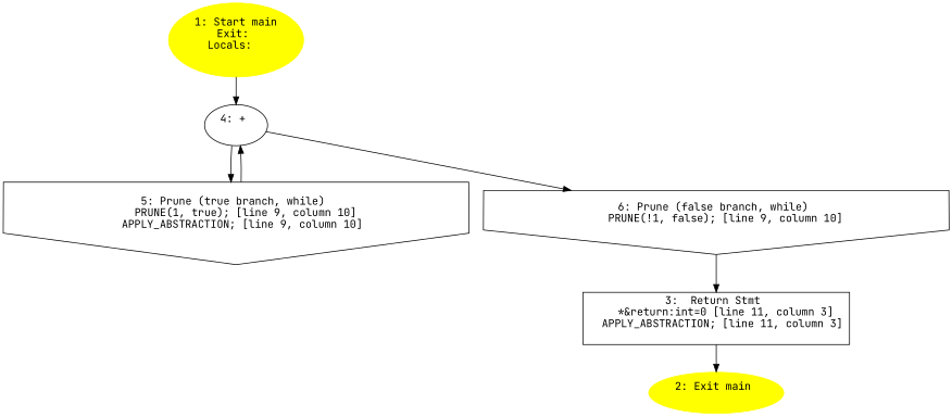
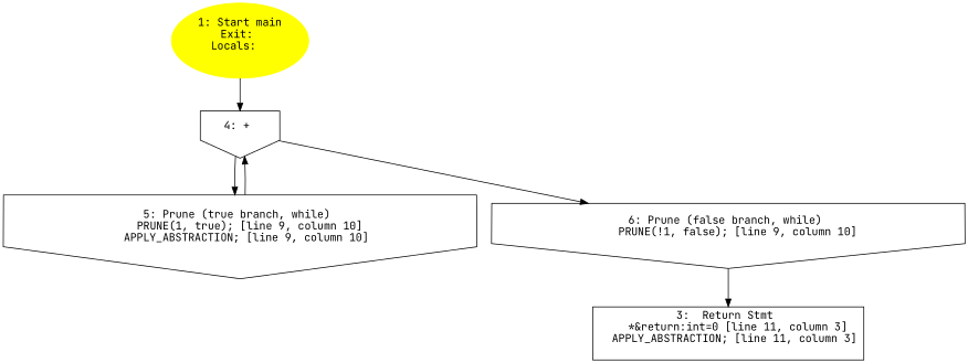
  digraph {
    fontname="JetBrains Mono"
    node [fontname="JetBrains Mono"]
    edge [fontname="JetBrains Mono"]
    n1 [color=yellow label="1: Start main\nExit: \nLocals:  \n  " style=filled]
-   n2 [label="4: + \n  "]
+   n2 [label="4: + \n  " shape=invhouse]
    n3 [label="5: Prune (true branch, while) \n   PRUNE(1, true); [line 9, column 10]\n  APPLY_ABSTRACTION; [line 9, column 10]\n " shape=invhouse]
    n4 [label="6: Prune (false branch, while) \n   PRUNE(!1, false); [line 9, column 10]\n " shape=invhouse]
    n5 [label="3:  Return Stmt \n   *&return:int=0 [line 11, column 3]\n  APPLY_ABSTRACTION; [line 11, column 3]\n " shape=box]
-   n6 [color=yellow label="2: Exit main \n  " style=filled]
    n1 -> n2
    n2 -> n3
    n2 -> n4
    n3 -> n2
    n4 -> n5
-   n5 -> n6
  }
